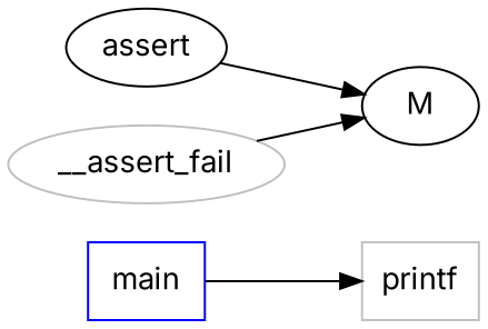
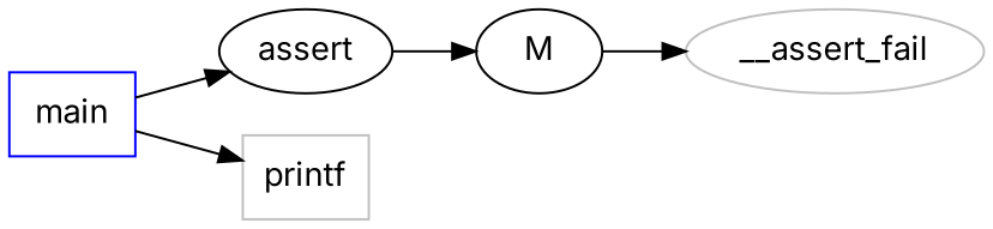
  digraph {
    fontname=Inter
    rankdir=LR
    node [fontname=Inter]
    edge [fontname=Inter]
    main [color=blue shape=box]
    n2 [label=assert]
    printf [color=grey shape=box]
    M
    __assert_fail [color=grey shape=ellipse]
+   main -> n2
    main -> printf
    n2 -> M
-   __assert_fail -> M
+   M -> __assert_fail
  }
